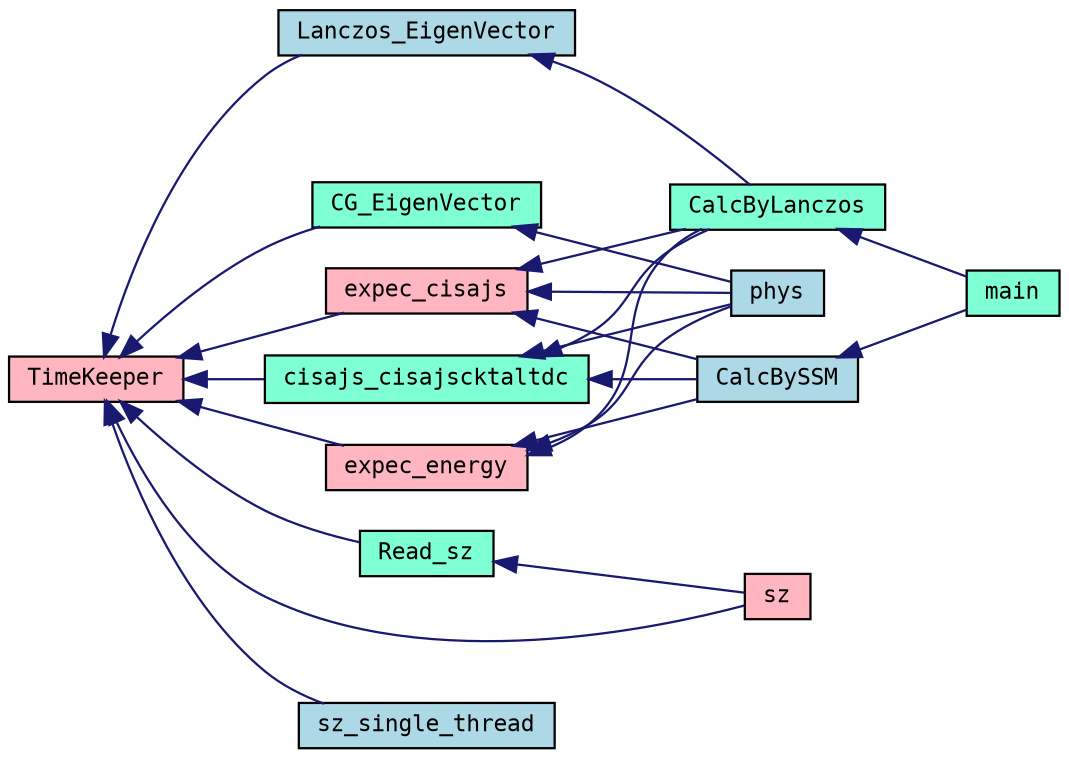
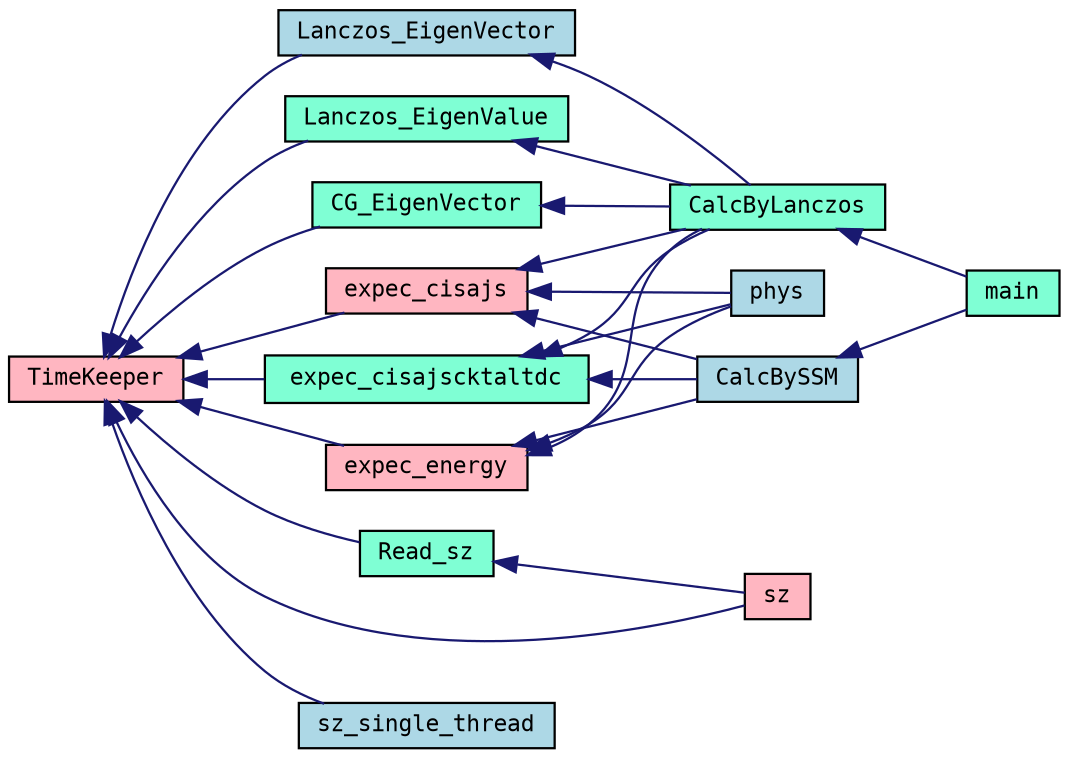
  digraph {
    fontname="DejaVu Sans Mono"
    rankdir=LR
    node [color=black fillcolor=aquamarine fontname="DejaVu Sans Mono" fontsize=10 shape=record style=filled]
    edge [color=midnightblue dir=back fontname="DejaVu Sans Mono" fontsize=10 labelfontname=Helvetica labelfontsize=10 style=solid]
    n1 [fillcolor=lightpink fontcolor=black height=0.2 label=TimeKeeper width=0.4]
    n2 [height=0.2 label=CG_EigenVector width=0.4]
    n3 [fillcolor=lightpink height=0.2 label=expec_cisajs width=0.4]
-   n4 [height=0.2 label=cisajs_cisajscktaltdc width=0.4]
+   n4 [height=0.2 label=expec_cisajscktaltdc width=0.4]
    n5 [fillcolor=lightpink height=0.2 label=expec_energy width=0.4]
+   n6 [height=0.2 label=Lanczos_EigenValue width=0.4]
    n7 [fillcolor=lightblue height=0.2 label=Lanczos_EigenVector width=0.4]
    n8 [fillcolor=lightpink height=0.2 label=sz width=0.4]
    n9 [fillcolor=lightblue height=0.2 label=sz_single_thread width=0.4]
    n10 [height=0.2 label=Read_sz width=0.4]
    n11 [height=0.2 label=CalcByLanczos width=0.4]
    n12 [fillcolor=lightblue height=0.2 label=CalcBySSM width=0.4]
    n13 [fillcolor=lightblue height=0.2 label=phys width=0.4]
    n14 [height=0.2 label=main width=0.4]
    n1 -> n2
    n1 -> n3
    n1 -> n4
    n1 -> n5
+   n1 -> n6
    n1 -> n7
    n1 -> n8
    n1 -> n9
    n1 -> n10
-   n2 -> n13
+   n2 -> n11
    n3 -> n11
    n3 -> n12
    n3 -> n13
    n4 -> n11
    n4 -> n12
    n4 -> n13
    n5 -> n11
    n5 -> n12
    n5 -> n13
+   n6 -> n11
    n7 -> n11
    n10 -> n8
    n11 -> n14
    n12 -> n14
  }
